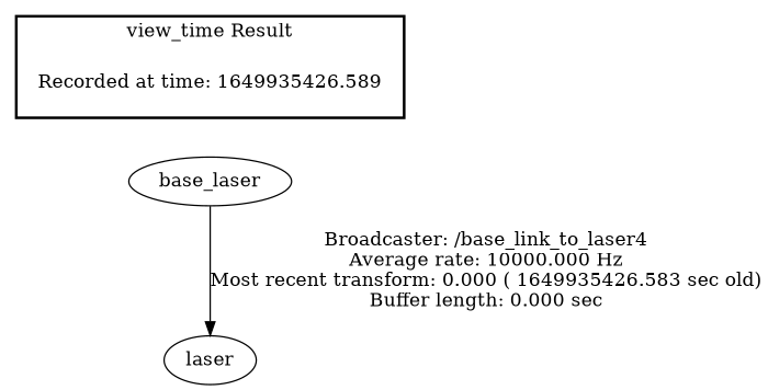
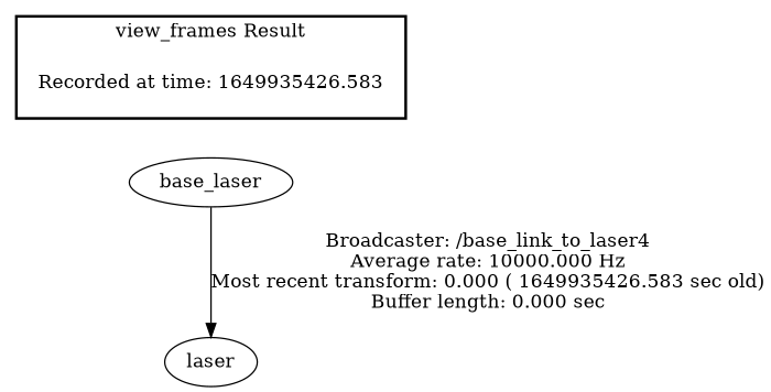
  digraph {
-   "Recorded at time: 1649935426.583" [shape=plaintext label="Recorded at time: 1649935426.589"]
+   "Recorded at time: 1649935426.583" [shape=plaintext]
    n2 [label=base_laser]
    laser
    subgraph cluster_1 {
      color=black
-     label="view_time Result"
+     label="view_frames Result"
      style=bold
      "Recorded at time: 1649935426.583"
    }
    "Recorded at time: 1649935426.583" -> n2 [style=invis]
    n2 -> laser [label="Broadcaster: /base_link_to_laser4\nAverage rate: 10000.000 Hz\nMost recent transform: 0.000 ( 1649935426.583 sec old)\nBuffer length: 0.000 sec\n"]
  }
